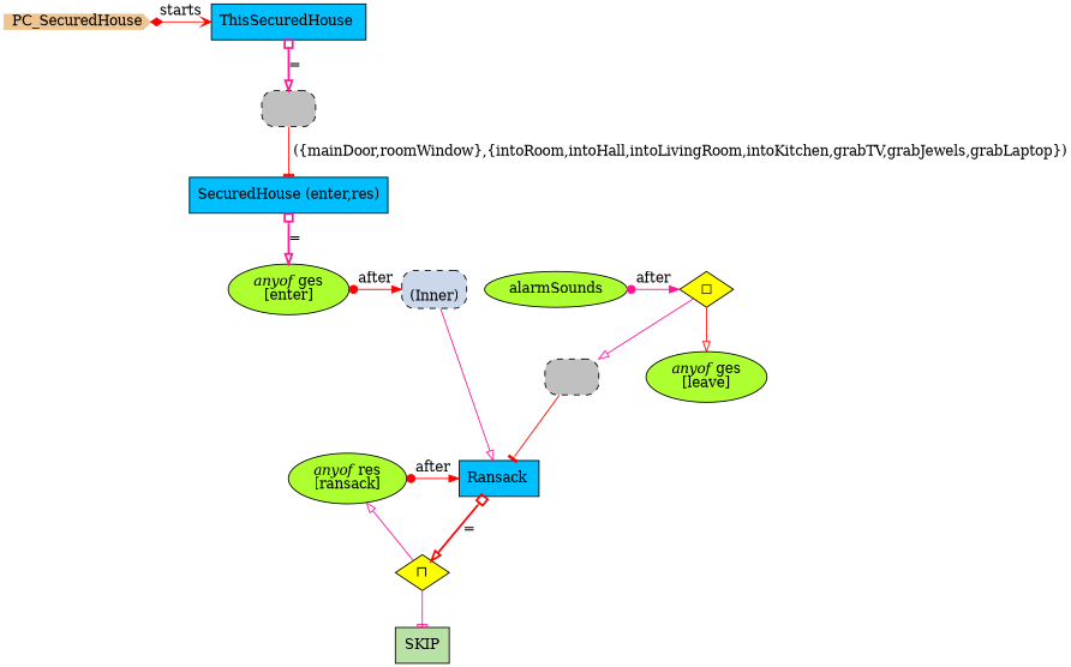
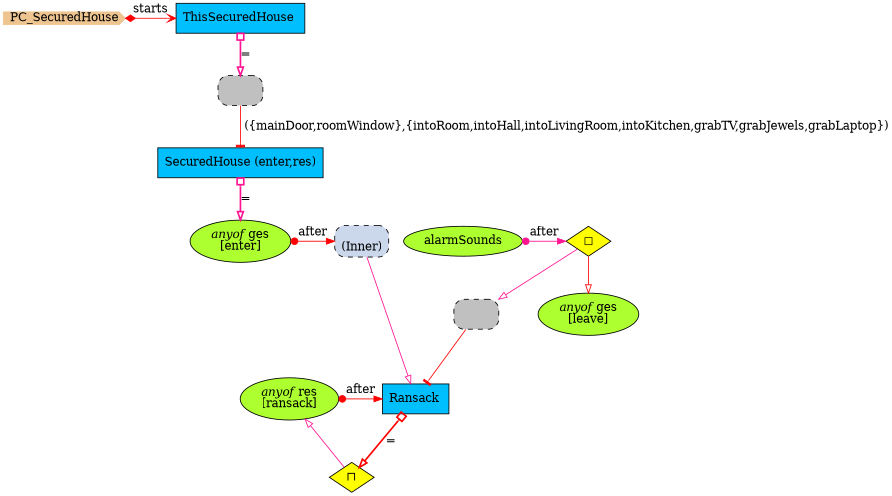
  digraph {
    node [shape=box style=filled fillcolor=greenyellow]
    edge [arrowhead=onormal color=red]
    n1 [color=burlywood2 height=.2 label=PC_SecuredHouse shape=cds width=.2 fillcolor=""]
    n2 [fillcolor=deepskyblue label="ThisSecuredHouse "]
    n3 [label=<<I>anyof</I> res<br/>[ransack]> shape=ellipse]
    n4 [fillcolor=deepskyblue label="Ransack "]
    n5 [fillcolor=yellow label="◻︎" shape=diamond]
    n6 [label=alarmSounds shape=ellipse]
    n7 [fillcolor="#CBD7EB" label=" \n(Inner)" shape=rectangle style="rounded,filled,dashed"]
    n8 [label=<<I>anyof</I> ges<br/>[enter]> shape=ellipse]
    n9 [fillcolor=gray label=" " shape=rectangle style="rounded,filled,dashed"]
    n10 [fillcolor=yellow label="⊓" shape=diamond]
    n11 [label=<<I>anyof</I> ges<br/>[leave]> shape=ellipse]
    n12 [fillcolor=gray label=" " shape=rectangle style="rounded,filled,dashed"]
-   n13 [fillcolor="#B9E0A5" label=SKIP]
    n14 [fillcolor=deepskyblue label="SecuredHouse (enter,res)"]
    subgraph sub_1 {
      rank=min
      n1
      n2
    }
    subgraph sub_2 {
      rank=same
      n5
      n6
      n7
      n8
    }
    subgraph sub_3 {
      rank=same
      n3
      n4
    }
    subgraph sub_4 {
      rank=same
      n5
      n6
      n7
    }
    subgraph sub_5 {
      rank=same
      n5
      n6
    }
    n1 -> n2 [arrowhead=open arrowtail=diamond dir=both label=starts]
    n2 -> n9 [arrowtail=obox color=deeppink dir=both label="=" penwidth=2]
    n3 -> n4 [arrowtail=dot dir=both label=after arrowhead=""]
    n4 -> n10 [arrowtail=obox dir=both label="=" penwidth=2]
    n5 -> n11 [fillcolor=white]
    n5 -> n12 [color=deeppink fillcolor=white]
    n6 -> n5 [arrowtail=dot color=deeppink dir=both label=after arrowhead=""]
    n7 -> n4 [color=deeppink label=" "]
    n8 -> n7 [arrowtail=dot dir=both label=after arrowhead=""]
    n9 -> n14 [arrowhead=tee label=" ({mainDoor,roomWindow},{intoRoom,intoHall,intoLivingRoom,intoKitchen,grabTV,grabJewels,grabLaptop})"]
    n10 -> n3 [color=deeppink fillcolor=white]
-   n10 -> n13 [arrowhead=tee color=deeppink fillcolor=white]
    n12 -> n4 [arrowhead=tee label=" "]
    n14 -> n8 [arrowtail=obox color=deeppink dir=both label="=" penwidth=2]
  }
